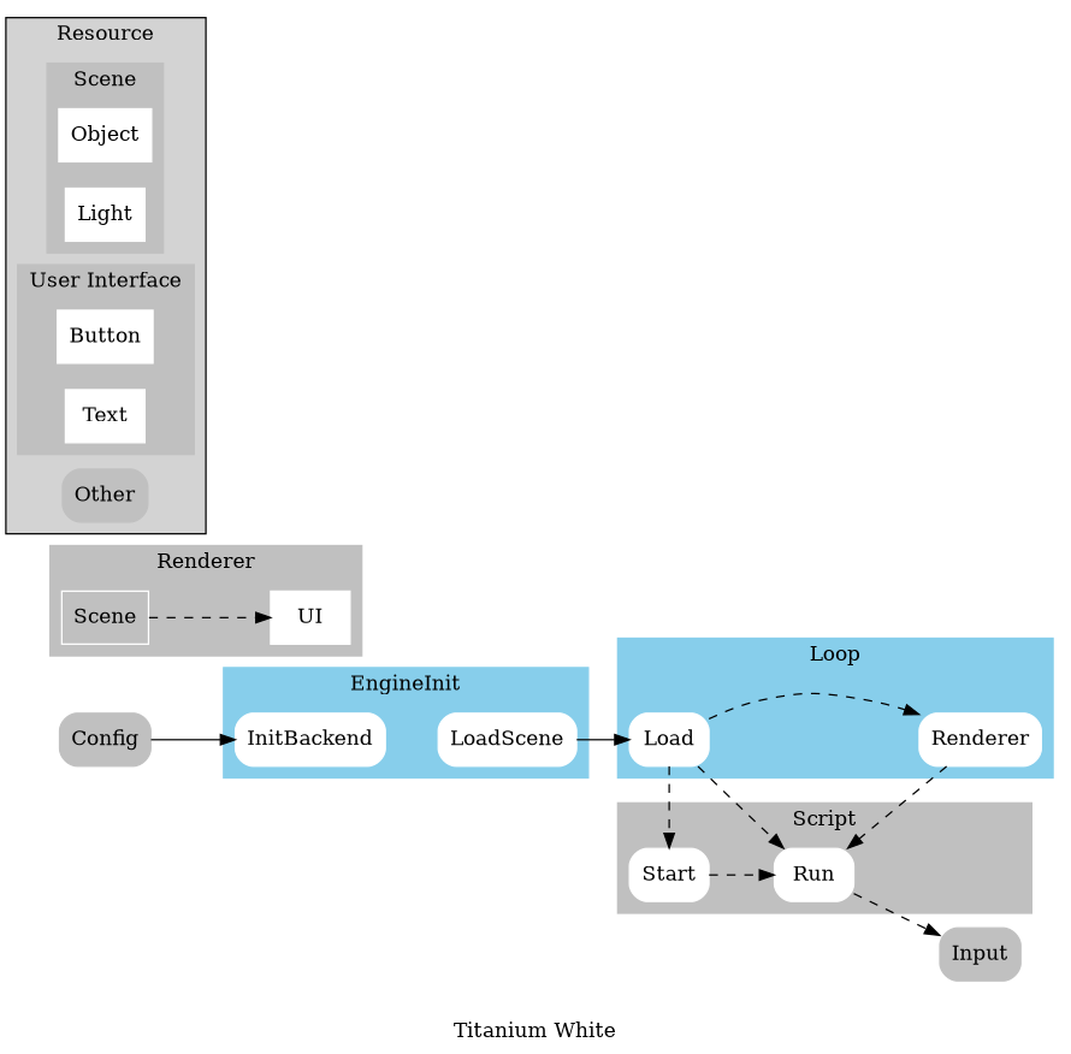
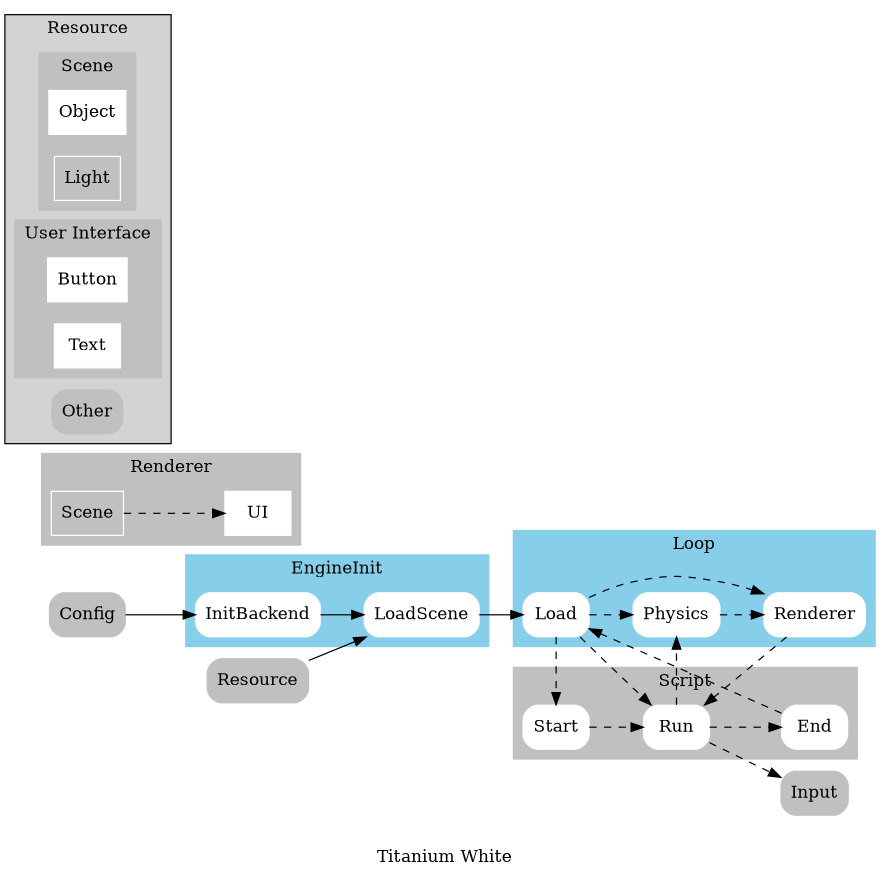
  digraph {
    label="Titanium White"
    rankdir=LR
    node [color=white shape=box style="rounded, filled"]
    edge [style=dashed]
    InitBackend
    LoadScene
    Load
+   Physics
    Renderer
    Start [style="rounded,filled"]
    Run [style="rounded,filled"]
+   End [style="rounded,filled"]
    Scene [fillcolor=grey style=filled]
    UI [style=filled]
    Object [style=filled]
-   Light [style=filled]
+   Light [style=filled fillcolor=grey]
    Button [style=filled]
    Text [style=filled]
    Other [color=grey style="filled,rounded"]
    Input [color=grey style="rounded,filled"]
    Config [color=grey style="rounded,filled"]
+   Resource [color=grey]
    subgraph cluster_1 {
      color=skyblue
      label=EngineInit
      style=filled
      InitBackend
      LoadScene
    }
    subgraph cluster_2 {
      color=skyblue
      label=Loop
      style=filled
      Load
+     Physics
      Renderer
    }
    subgraph cluster_3 {
      color=grey
      label=Script
      style=filled
      Start
      Run
+     End
    }
    subgraph cluster_4 {
      color=grey
      label=Renderer
      style=filled
      Scene
      UI
    }
    subgraph cluster_5 {
      label=Resource
      style=filled
      Other
      subgraph cluster_6 {
        color=grey
        label=Scene
        style=filled
        Object
        Light
      }
      subgraph cluster_7 {
        color=grey
        label="User Interface"
        style=filled
        Button
        Text
      }
    }
+   InitBackend -> LoadScene [style=""]
    LoadScene -> Load [style=""]
+   Load -> Physics
    Load -> Renderer
    Load -> Start
    Load -> Run
+   Physics -> Renderer
    Renderer -> Run
    Start -> Run
+   Run -> Physics
+   Run -> End
    Run -> Input
+   End -> Load
    Scene -> UI
    Config -> InitBackend [style=""]
+   Resource -> LoadScene [style=""]
  }
